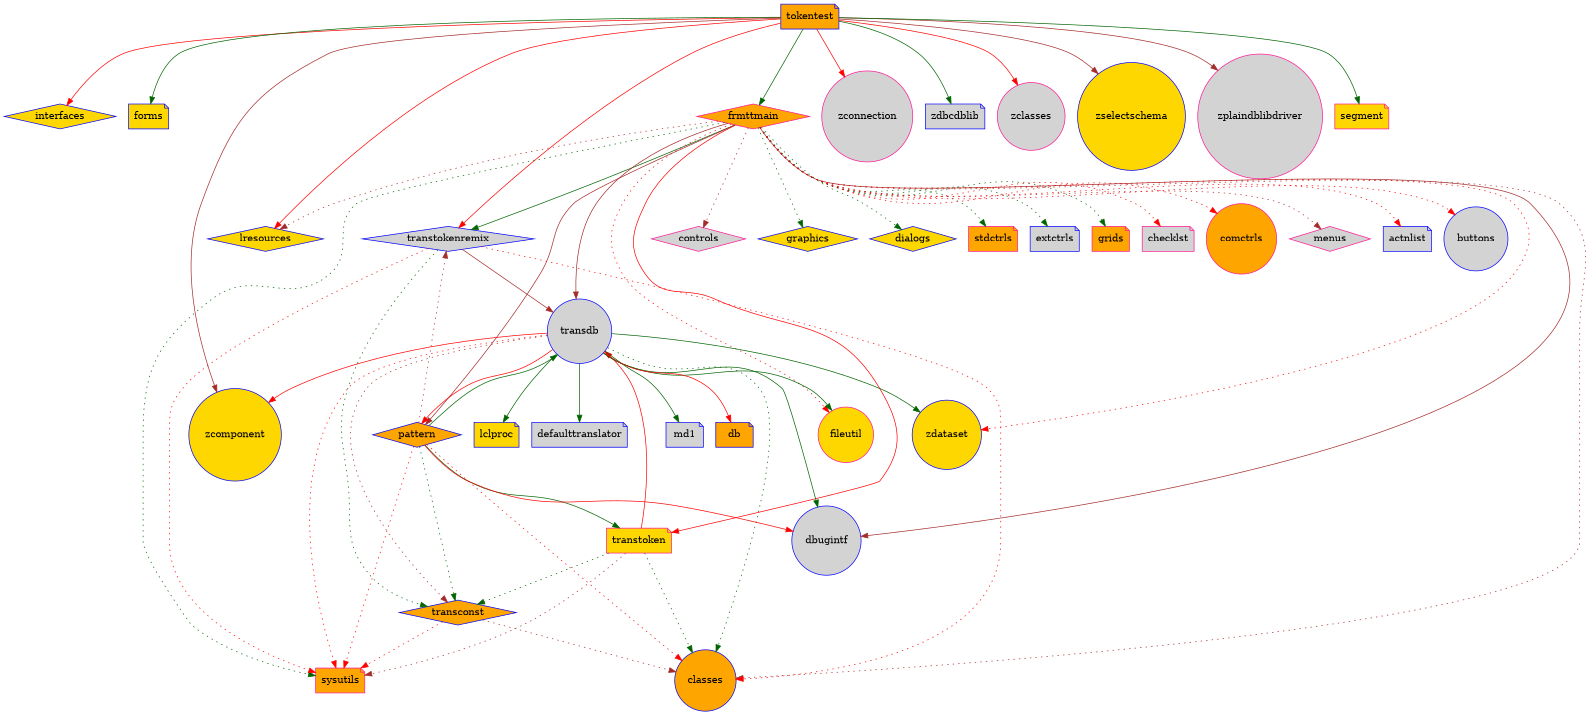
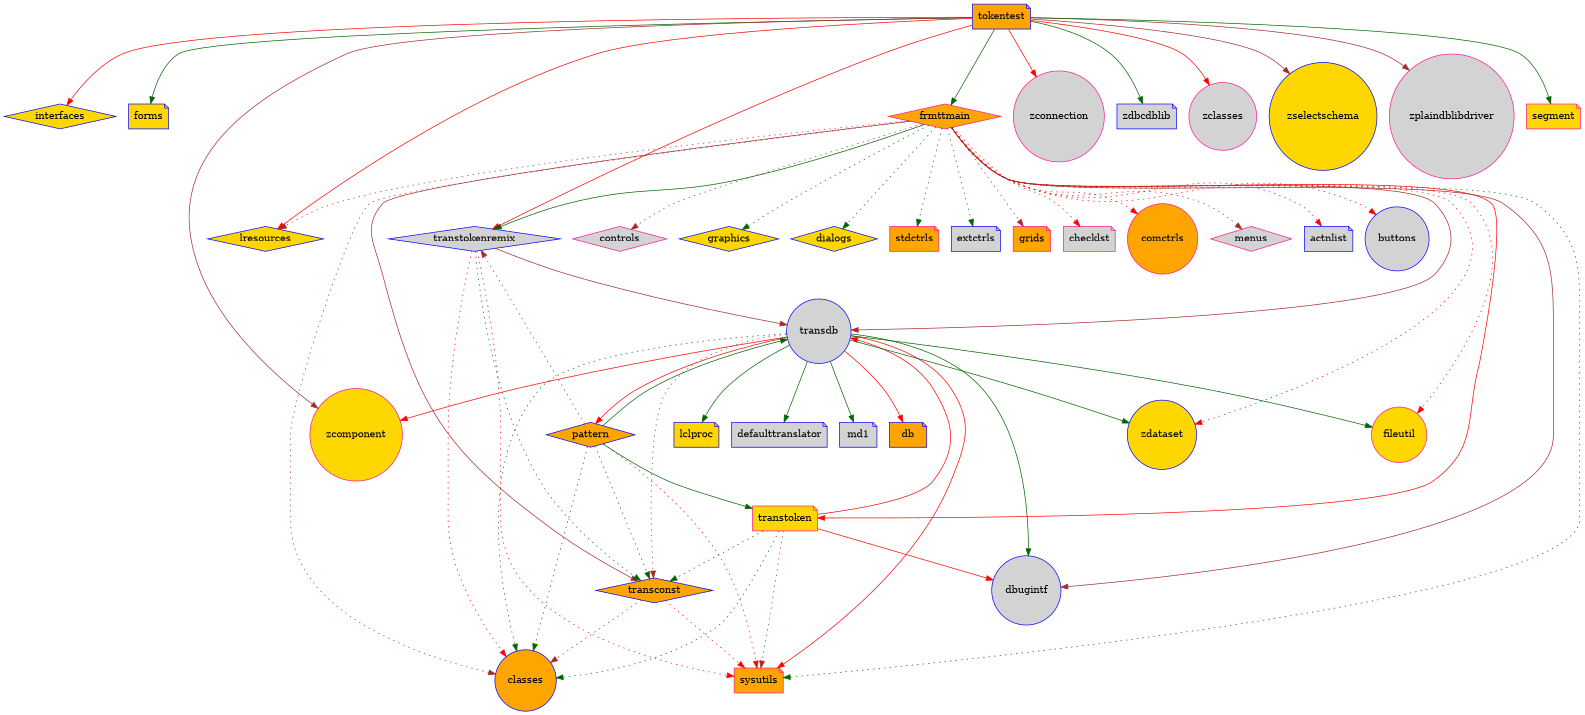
  digraph {
    node [color=blue fillcolor=lightgrey shape=note style=filled]
    edge [color=red style=dotted]
    tokentest [fillcolor=orange]
    interfaces [fillcolor=gold shape=diamond]
    forms [fillcolor=gold]
    frmttmain [color=deeppink fillcolor=orange shape=diamond]
    lresources [fillcolor=gold shape=diamond]
    zconnection [color=deeppink shape=circle]
    transtokenremix [shape=diamond]
-   zcomponent [fillcolor=gold shape=circle]
+   zcomponent [color=deeppink fillcolor=gold shape=circle]
    zdbcdblib
    zclasses [color=deeppink shape=circle]
    zselectschema [fillcolor=gold shape=circle]
    zplaindblibdriver [color=deeppink shape=circle]
    segment [color=deeppink fillcolor=gold]
    classes [fillcolor=orange shape=circle]
    sysutils [color=deeppink fillcolor=orange]
    fileutil [color=deeppink fillcolor=gold shape=circle]
    controls [color=deeppink shape=diamond]
    graphics [fillcolor=gold shape=diamond]
    dialogs [fillcolor=gold shape=diamond]
    stdctrls [color=deeppink fillcolor=orange]
    extctrls
    grids [color=deeppink fillcolor=orange]
    checklst [color=deeppink]
    comctrls [color=deeppink fillcolor=orange shape=circle]
    menus [color=deeppink shape=diamond]
    actnlist
    buttons [shape=circle]
    transtoken [color=deeppink fillcolor=gold]
    transconst [fillcolor=orange shape=diamond]
    transdb [shape=circle]
    dbugintf [shape=circle]
    zdataset [fillcolor=gold shape=circle]
    n33 [label=md1]
    db [fillcolor=orange]
    pattern [fillcolor=orange shape=diamond]
    lclproc [fillcolor=gold]
    defaulttranslator
    tokentest -> interfaces [style=""]
    tokentest -> forms [color=darkgreen style=""]
    tokentest -> frmttmain [color=darkgreen style=""]
    tokentest -> lresources [style=solid]
    tokentest -> zconnection [style=solid]
    tokentest -> transtokenremix [style=solid]
    tokentest -> zcomponent [color=brown style=solid]
    tokentest -> zdbcdblib [color=darkgreen style=solid]
    tokentest -> zclasses [style=solid]
    tokentest -> zselectschema [color=brown style=solid]
    tokentest -> zplaindblibdriver [color=brown style=solid]
    tokentest -> segment [color=darkgreen style=solid]
    frmttmain -> lresources [color=brown]
    frmttmain -> transtokenremix [color=darkgreen style=solid]
    frmttmain -> classes [color=brown]
    frmttmain -> sysutils [color=darkgreen]
    frmttmain -> fileutil
    frmttmain -> controls [color=brown]
    frmttmain -> graphics [color=darkgreen]
    frmttmain -> dialogs [color=darkgreen]
    frmttmain -> stdctrls [color=darkgreen]
    frmttmain -> extctrls [color=darkgreen]
-   frmttmain -> grids [color=darkgreen]
+   frmttmain -> grids [color=brown]
    frmttmain -> checklst
    frmttmain -> comctrls
    frmttmain -> menus [color=brown]
    frmttmain -> actnlist
    frmttmain -> buttons
    frmttmain -> transtoken [style=solid]
-   frmttmain -> pattern [color=brown style=solid]
+   frmttmain -> transconst [color=brown style=solid]
    frmttmain -> transdb [color=brown style=solid]
    frmttmain -> dbugintf [color=brown style=solid]
    frmttmain -> zdataset
    transtokenremix -> classes
    transtokenremix -> sysutils
    transtokenremix -> transconst [color=darkgreen]
    transtokenremix -> transdb [color=brown style=solid]
    transtoken -> classes [color=darkgreen]
    transtoken -> sysutils [color=brown]
    transtoken -> transconst [color=darkgreen]
    transtoken -> transdb [style=solid]
    transconst -> classes [color=brown]
    transconst -> sysutils
    transdb -> zcomponent [style=solid]
    transdb -> classes [color=darkgreen]
-   transdb -> sysutils
+   transdb -> sysutils [style=solid]
    transdb -> fileutil [color=darkgreen style=solid]
    transdb -> transconst [color=brown]
    transdb -> dbugintf [color=darkgreen style=solid]
    transdb -> zdataset [color=darkgreen style=solid]
    transdb -> n33 [color=darkgreen style=solid]
    transdb -> db [style=solid]
    transdb -> pattern [style=solid]
    transdb -> lclproc [color=darkgreen style=solid]
    transdb -> defaulttranslator [color=darkgreen style=solid]
    pattern -> transtokenremix [color=brown]
-   pattern -> classes
+   pattern -> classes [color=darkgreen]
    pattern -> sysutils
    pattern -> transtoken [color=darkgreen style=solid]
    pattern -> transconst [color=darkgreen]
    pattern -> transdb [color=darkgreen style=solid]
-   pattern -> dbugintf [style=solid]
+   transtoken -> dbugintf [style=solid]
  }
